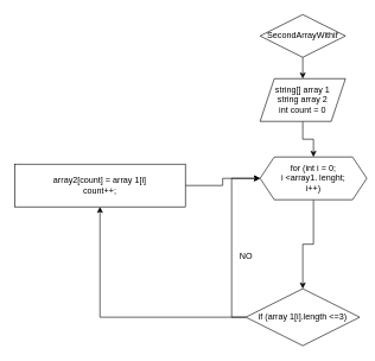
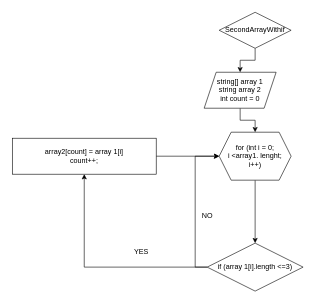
  <mxCell id="0" />
  <mxCell id="1" parent="0" />
  <mxCell id="2" style="edgeStyle=orthogonalEdgeStyle;rounded=0;orthogonalLoop=1;jettySize=auto;html=1;exitX=0.5;exitY=1;exitDx=0;exitDy=0;entryX=0.5;entryY=0;entryDx=0;entryDy=0;" edge="1" parent="1" source="3" target="5"><mxGeometry relative="1" as="geometry" /></mxCell>
  <mxCell id="3" value="SecondArrayWithif" style="rhombus;whiteSpace=wrap;html=1;" vertex="1" parent="1"><mxGeometry x="365" y="20" width="120" height="60" as="geometry" /></mxCell>
  <mxCell id="4" style="edgeStyle=orthogonalEdgeStyle;rounded=0;orthogonalLoop=1;jettySize=auto;html=1;exitX=0.5;exitY=1;exitDx=0;exitDy=0;entryX=0.5;entryY=0;entryDx=0;entryDy=0;" edge="1" parent="1" source="5" target="7"><mxGeometry relative="1" as="geometry" /></mxCell>
- <mxCell id="5" value="string[] array 1&lt;br&gt;string array 2&lt;br&gt;int count = 0" style="shape=parallelogram;perimeter=parallelogramPerimeter;whiteSpace=wrap;html=1;fixedSize=1;" vertex="1" parent="1"><mxGeometry x="365" y="110" width="120" height="60" as="geometry" /></mxCell>
+ <mxCell id="5" value="string[] array 1&lt;br&gt;string array 2&lt;br&gt;int count = 0" style="shape=parallelogram;perimeter=parallelogramPerimeter;whiteSpace=wrap;html=1;fixedSize=1;" vertex="1" parent="1"><mxGeometry x="340" y="120" width="120" height="60" as="geometry" /></mxCell>
  <mxCell id="6" style="edgeStyle=orthogonalEdgeStyle;rounded=0;orthogonalLoop=1;jettySize=auto;html=1;exitX=0.5;exitY=1;exitDx=0;exitDy=0;entryX=0.5;entryY=0;entryDx=0;entryDy=0;" edge="1" parent="1" source="7" target="10"><mxGeometry relative="1" as="geometry" /></mxCell>
- <mxCell id="7" value="for (int i = 0;&lt;br&gt;i &amp;lt;array1. lenght;&lt;br&gt;i++)" style="shape=hexagon;perimeter=hexagonPerimeter2;whiteSpace=wrap;html=1;fixedSize=1;" vertex="1" parent="1"><mxGeometry x="365" y="220" width="150" height="60" as="geometry" /></mxCell>
+ <mxCell id="7" value="for (int i = 0;&lt;br&gt;i &amp;lt;array1. lenght;&lt;br&gt;i++)" style="shape=hexagon;perimeter=hexagonPerimeter2;whiteSpace=wrap;html=1;fixedSize=1;" vertex="1" parent="1"><mxGeometry x="365" y="220" width="120" height="80" as="geometry" /></mxCell>
  <mxCell id="8" style="edgeStyle=orthogonalEdgeStyle;rounded=0;orthogonalLoop=1;jettySize=auto;html=1;exitX=0;exitY=0.5;exitDx=0;exitDy=0;entryX=0;entryY=0.5;entryDx=0;entryDy=0;" edge="1" parent="1" source="10" target="7"><mxGeometry relative="1" as="geometry" /></mxCell>
  <mxCell id="9" style="edgeStyle=orthogonalEdgeStyle;rounded=0;orthogonalLoop=1;jettySize=auto;html=1;exitX=0;exitY=0.5;exitDx=0;exitDy=0;entryX=0.5;entryY=1;entryDx=0;entryDy=0;" edge="1" parent="1" source="10" target="12"><mxGeometry relative="1" as="geometry" /></mxCell>
  <mxCell id="10" value="if (array 1[i].length &amp;lt;=3)" style="rhombus;whiteSpace=wrap;html=1;" vertex="1" parent="1"><mxGeometry x="345" y="405" width="160" height="80" as="geometry" /></mxCell>
  <mxCell id="11" style="edgeStyle=orthogonalEdgeStyle;rounded=0;orthogonalLoop=1;jettySize=auto;html=1;exitX=1;exitY=0.5;exitDx=0;exitDy=0;entryX=0;entryY=0.5;entryDx=0;entryDy=0;" edge="1" parent="1" source="12" target="7"><mxGeometry relative="1" as="geometry" /></mxCell>
  <mxCell id="12" value="array2[count] = array 1[i]&lt;br&gt;count++;" style="rounded=0;whiteSpace=wrap;html=1;" vertex="1" parent="1"><mxGeometry x="20" y="230" width="240" height="60" as="geometry" /></mxCell>
  <mxCell id="13" value="NO" style="text;html=1;align=center;verticalAlign=middle;resizable=0;points=[];autosize=1;strokeColor=none;fillColor=none;" vertex="1" parent="1"><mxGeometry x="325" y="345" width="40" height="30" as="geometry" /></mxCell>
+ <mxCell id="14" value="YES" style="text;html=1;align=center;verticalAlign=middle;resizable=0;points=[];autosize=1;strokeColor=none;fillColor=none;" vertex="1" parent="1"><mxGeometry x="210" y="405" width="50" height="30" as="geometry" /></mxCell>
